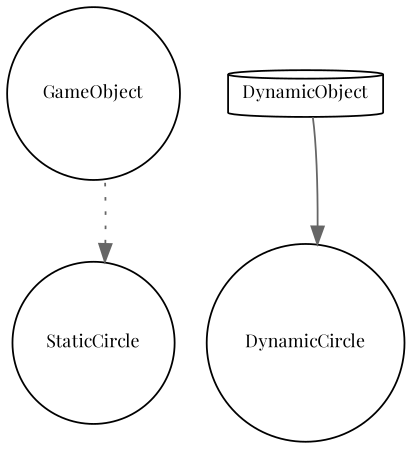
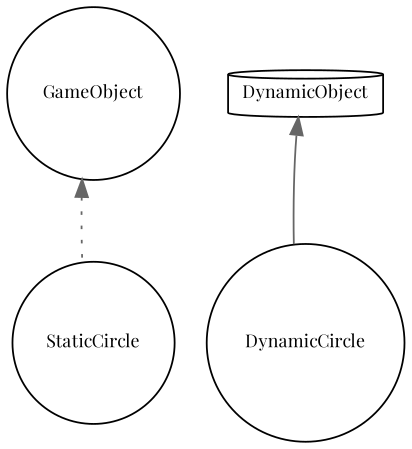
  digraph {
    fontname="Playfair Display"
    rankdir=TB
    node [color=black fillcolor=white fontname="Playfair Display" fontsize=10 shape=circle style=filled]
    edge [color=gray40 dir=back fontname="Playfair Display" fontsize=10 labelfontname=FreeSans labelfontsize=10]
    n1 [height=0.2 label=GameObject width=0.4]
    n2 [height=0.2 label=StaticCircle width=0.4]
    n3 [height=0.2 label=DynamicObject shape=cylinder width=0.4]
    n4 [height=0.2 label=DynamicCircle width=0.4]
-   n2 -> n1 [style=dotted]
-   n4 -> n3 [style=solid]
+   n1 -> n2 [style=dotted]
+   n3 -> n4 [style=solid]
  }
